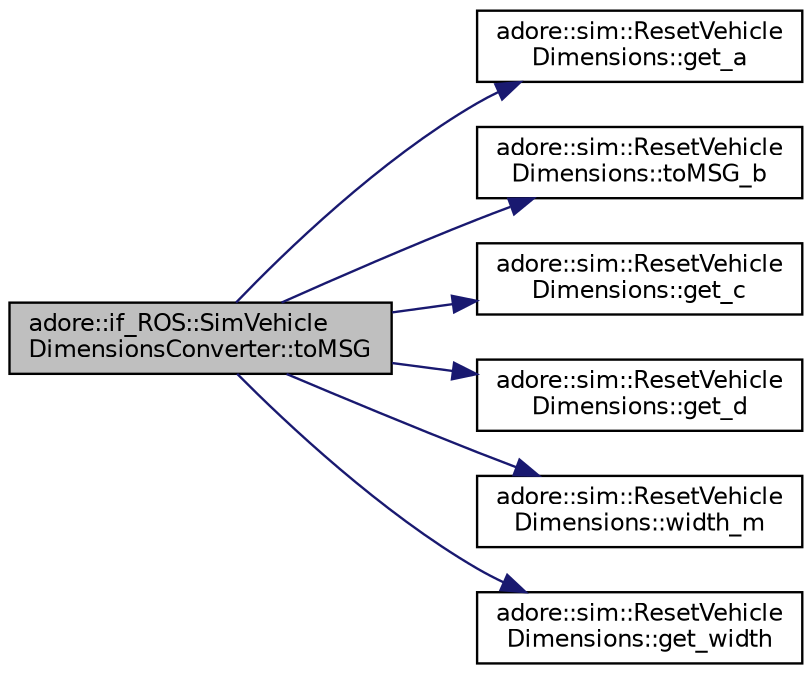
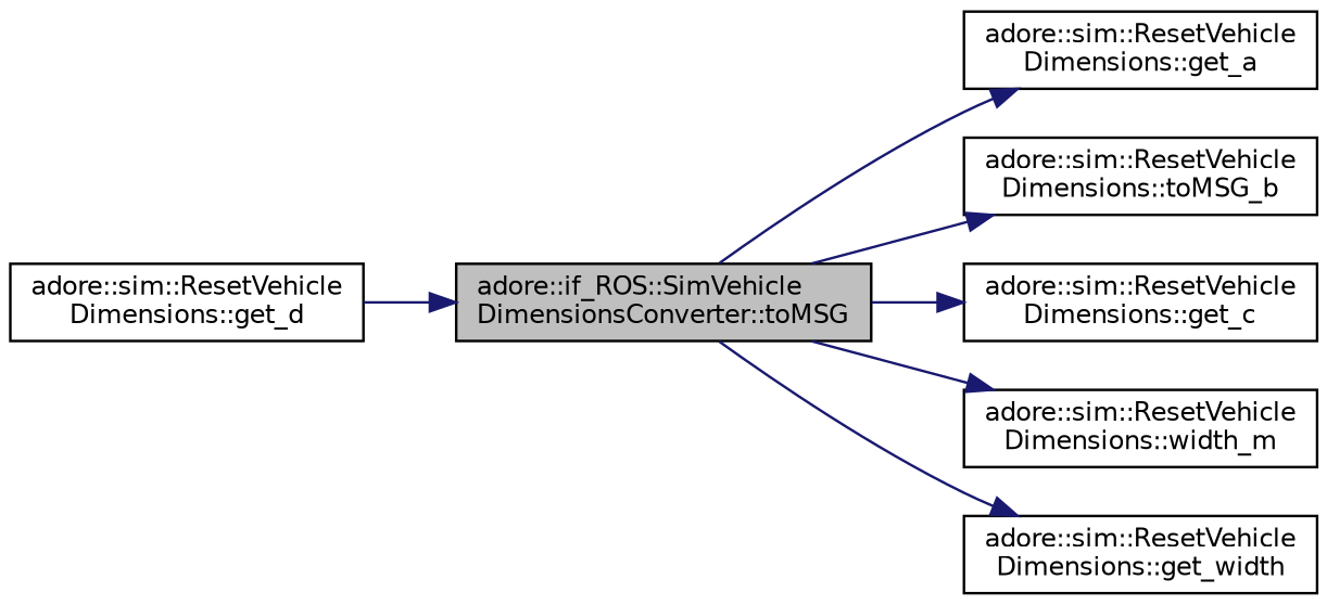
  digraph {
    rankdir=LR
    node [color=black fillcolor=white fontname=Helvetica fontsize=10 shape=record style=filled]
    edge [color=midnightblue fontname=Helvetica fontsize=10 labelfontname=Helvetica labelfontsize=10 style=solid]
    n1 [fillcolor=grey75 fontcolor=black height=0.2 label="adore::if_ROS::SimVehicle\lDimensionsConverter::toMSG" width=0.4]
    n2 [height=0.2 label="adore::sim::ResetVehicle\lDimensions::get_a" width=0.4]
    n3 [height=0.2 label="adore::sim::ResetVehicle\lDimensions::toMSG_b" width=0.4]
    n4 [height=0.2 label="adore::sim::ResetVehicle\lDimensions::get_c" width=0.4]
    n5 [height=0.2 label="adore::sim::ResetVehicle\lDimensions::get_d" width=0.4]
    n6 [height=0.2 label="adore::sim::ResetVehicle\lDimensions::width_m" width=0.4]
    n7 [height=0.2 label="adore::sim::ResetVehicle\lDimensions::get_width" width=0.4]
    n1 -> n2
    n1 -> n3
    n1 -> n4
-   n1 -> n5
+   n5 -> n1
    n1 -> n6
    n1 -> n7
  }
